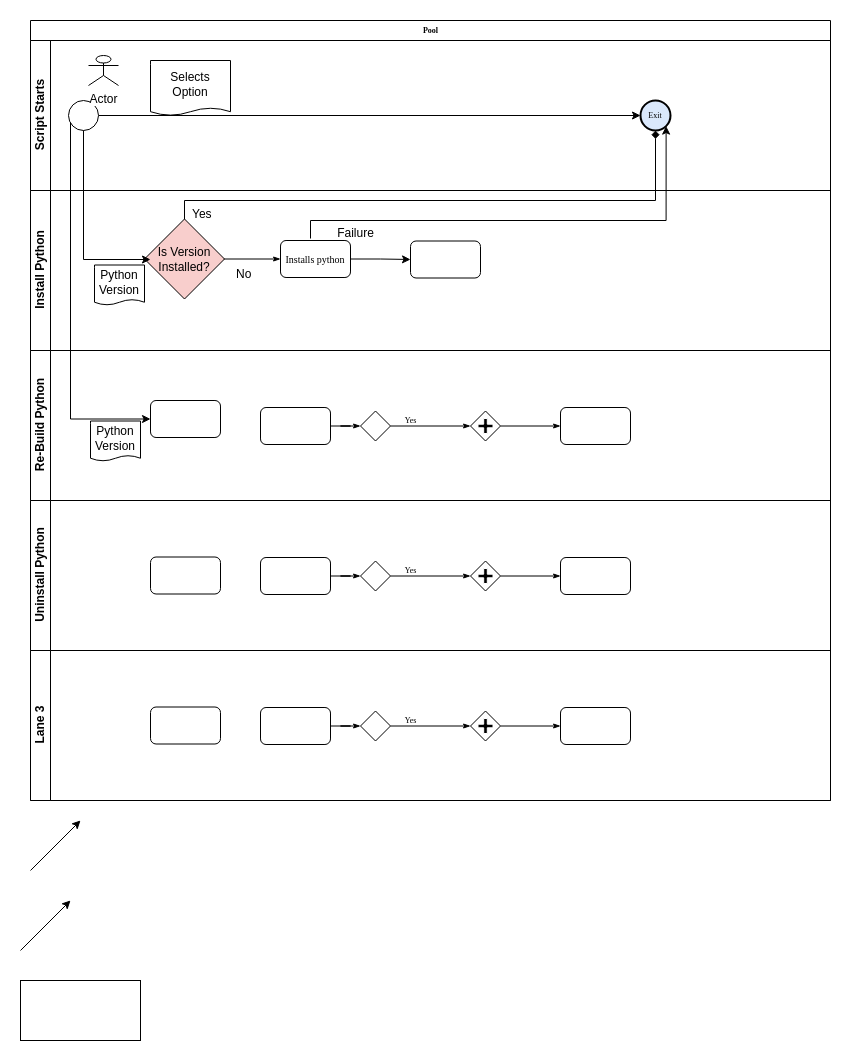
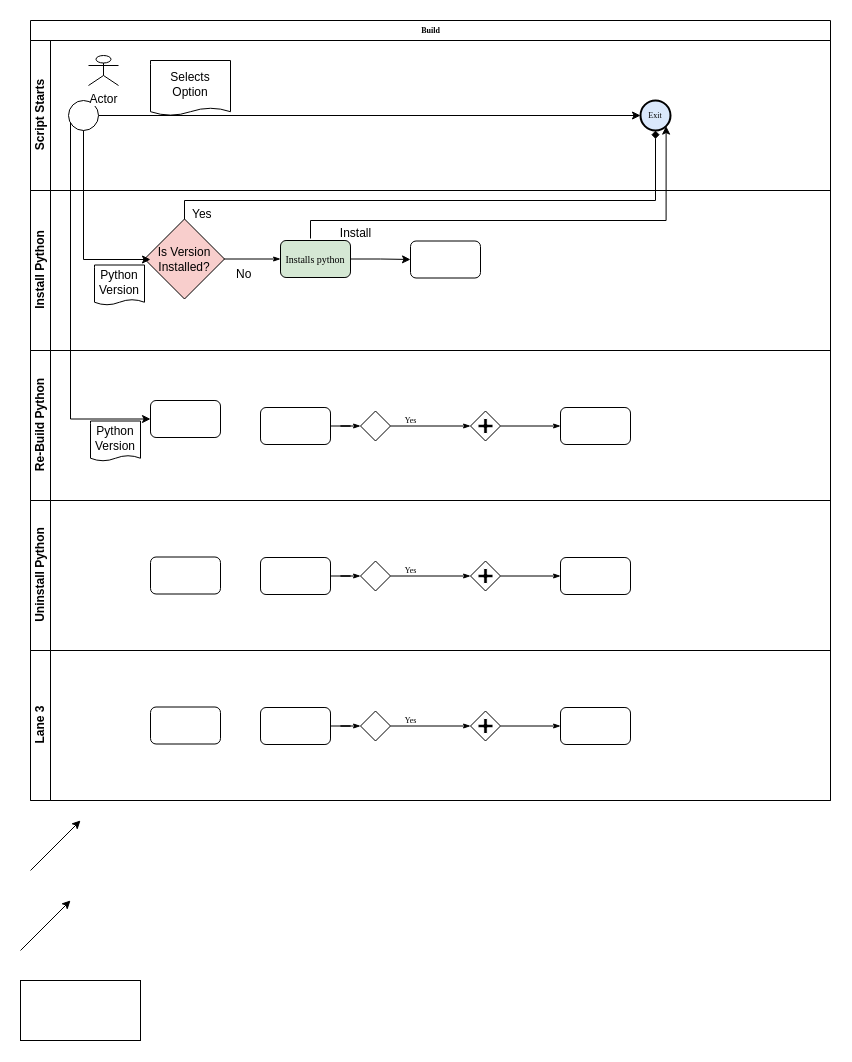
  <mxCell id="0" />
  <mxCell id="1" parent="0" />
- <mxCell id="2" value="Pool" style="swimlane;html=1;childLayout=stackLayout;horizontal=1;startSize=20;horizontalStack=0;rounded=0;shadow=0;labelBackgroundColor=none;strokeWidth=1;fontFamily=Verdana;fontSize=8;align=center;" vertex="1" parent="1"><mxGeometry x="30" y="20" width="800" height="780" as="geometry" /></mxCell>
+ <mxCell id="2" value="Build" style="swimlane;html=1;childLayout=stackLayout;horizontal=1;startSize=20;horizontalStack=0;rounded=0;shadow=0;labelBackgroundColor=none;strokeWidth=1;fontFamily=Verdana;fontSize=8;align=center;" vertex="1" parent="1"><mxGeometry x="30" y="20" width="800" height="780" as="geometry" /></mxCell>
  <mxCell id="3" value="Script Starts" style="swimlane;html=1;startSize=20;horizontal=0;" vertex="1" parent="2"><mxGeometry y="20" width="800" height="150" as="geometry" /></mxCell>
  <mxCell id="4" style="edgeStyle=orthogonalEdgeStyle;rounded=0;orthogonalLoop=1;jettySize=auto;html=1;entryX=0;entryY=0.5;entryDx=0;entryDy=0;" edge="1" parent="3" source="5" target="6"><mxGeometry relative="1" as="geometry" /></mxCell>
  <mxCell id="5" value="" style="ellipse;whiteSpace=wrap;html=1;rounded=0;shadow=0;labelBackgroundColor=none;strokeWidth=1;fontFamily=Verdana;fontSize=8;align=center;" vertex="1" parent="3"><mxGeometry x="38" y="60" width="30" height="30" as="geometry" /></mxCell>
  <mxCell id="6" value="Exit" style="ellipse;whiteSpace=wrap;html=1;rounded=0;shadow=0;labelBackgroundColor=none;strokeWidth=2;fontFamily=Verdana;fontSize=8;align=center;fillColor=#dae8fc;" vertex="1" parent="3"><mxGeometry x="610" y="60" width="30" height="30" as="geometry" /></mxCell>
  <mxCell id="7" value="Actor" style="shape=umlActor;verticalLabelPosition=bottom;labelBackgroundColor=#ffffff;verticalAlign=top;html=1;outlineConnect=0;" vertex="1" parent="3"><mxGeometry x="58" y="15" width="30" height="30" as="geometry" /></mxCell>
  <mxCell id="8" value="Selects Option" style="shape=document;whiteSpace=wrap;html=1;boundedLbl=1;size=0.138;" vertex="1" parent="3"><mxGeometry x="120" y="20" width="80" height="55" as="geometry" /></mxCell>
  <mxCell id="9" value="Install Python" style="swimlane;html=1;startSize=20;horizontal=0;" vertex="1" parent="2"><mxGeometry y="170" width="800" height="160" as="geometry" /></mxCell>
  <mxCell id="10" style="edgeStyle=orthogonalEdgeStyle;rounded=0;html=1;labelBackgroundColor=none;startArrow=none;startFill=0;startSize=5;endArrow=classicThin;endFill=1;endSize=5;jettySize=auto;orthogonalLoop=1;strokeWidth=1;fontFamily=Verdana;fontSize=8" edge="1" parent="9"><mxGeometry relative="1" as="geometry"><mxPoint x="190" y="68.5" as="sourcePoint" /><mxPoint x="250" y="68.5" as="targetPoint" /></mxGeometry></mxCell>
  <mxCell id="11" value="Python Version" style="shape=document;whiteSpace=wrap;html=1;boundedLbl=1;size=0.138;" vertex="1" parent="9"><mxGeometry x="64" y="74.5" width="50" height="40" as="geometry" /></mxCell>
  <mxCell id="12" value="Is Version Installed?" style="rhombus;whiteSpace=wrap;html=1;fillColor=#f8cecc;" vertex="1" parent="9"><mxGeometry x="114" y="28.5" width="80" height="80" as="geometry" /></mxCell>
  <mxCell id="13" value="Yes" style="text;html=1;" vertex="1" parent="9"><mxGeometry x="160" y="10" width="36" height="10" as="geometry" /></mxCell>
  <mxCell id="14" value="No" style="text;html=1;" vertex="1" parent="9"><mxGeometry x="204" y="70" width="36" height="10" as="geometry" /></mxCell>
- <mxCell id="15" value="Failure" style="text;html=1;align=center;verticalAlign=middle;resizable=0;points=[];;autosize=1;" vertex="1" parent="9"><mxGeometry x="300" y="32.5" width="50" height="20" as="geometry" /></mxCell>
+ <mxCell id="15" value="Install" style="text;html=1;align=center;verticalAlign=middle;resizable=0;points=[];;autosize=1;" vertex="1" parent="9"><mxGeometry x="300" y="32.5" width="50" height="20" as="geometry" /></mxCell>
  <mxCell id="16" style="edgeStyle=orthogonalEdgeStyle;rounded=0;orthogonalLoop=1;jettySize=auto;html=1;exitX=1;exitY=0.5;exitDx=0;exitDy=0;entryX=0;entryY=0.5;entryDx=0;entryDy=0;" edge="1" parent="9" source="17" target="18"><mxGeometry relative="1" as="geometry" /></mxCell>
- <mxCell id="17" value="&lt;font style=&quot;font-size: 10px&quot;&gt;Installs python&lt;/font&gt;" style="rounded=1;whiteSpace=wrap;html=1;shadow=0;labelBackgroundColor=none;strokeWidth=1;fontFamily=Verdana;fontSize=8;align=center;" vertex="1" parent="9"><mxGeometry x="250" y="50" width="70" height="37" as="geometry" /></mxCell>
+ <mxCell id="17" value="&lt;font style=&quot;font-size: 10px&quot;&gt;Installs python&lt;/font&gt;" style="rounded=1;whiteSpace=wrap;html=1;shadow=0;labelBackgroundColor=none;strokeWidth=1;fontFamily=Verdana;fontSize=8;align=center;fillColor=#d5e8d4;" vertex="1" parent="9"><mxGeometry x="250" y="50" width="70" height="37" as="geometry" /></mxCell>
  <mxCell id="18" value="" style="rounded=1;whiteSpace=wrap;html=1;shadow=0;labelBackgroundColor=none;strokeWidth=1;fontFamily=Verdana;fontSize=8;align=center;" vertex="1" parent="9"><mxGeometry x="380" y="50.5" width="70" height="37" as="geometry" /></mxCell>
  <mxCell id="19" value="Re-Build Python" style="swimlane;html=1;startSize=20;horizontal=0;" vertex="1" parent="2"><mxGeometry y="330" width="800" height="150" as="geometry" /></mxCell>
  <mxCell id="20" style="edgeStyle=orthogonalEdgeStyle;rounded=0;html=1;labelBackgroundColor=none;startArrow=none;startFill=0;startSize=5;endArrow=classicThin;endFill=1;endSize=5;jettySize=auto;orthogonalLoop=1;strokeWidth=1;fontFamily=Verdana;fontSize=8;" edge="1" parent="19" source="21" target="23"><mxGeometry relative="1" as="geometry" /></mxCell>
  <mxCell id="21" value="" style="rounded=1;whiteSpace=wrap;html=1;shadow=0;labelBackgroundColor=none;strokeWidth=1;fontFamily=Verdana;fontSize=8;align=center;" vertex="1" parent="19"><mxGeometry x="230" y="57.0" width="70" height="37" as="geometry" /></mxCell>
  <mxCell id="22" value="Yes" style="edgeStyle=orthogonalEdgeStyle;rounded=0;html=1;entryX=0;entryY=0.5;labelBackgroundColor=none;startArrow=none;startFill=0;startSize=5;endArrow=classicThin;endFill=1;endSize=5;jettySize=auto;orthogonalLoop=1;strokeWidth=1;fontFamily=Verdana;fontSize=8" edge="1" parent="19" source="23" target="25"><mxGeometry x="-0.501" y="6" relative="1" as="geometry"><mxPoint as="offset" /></mxGeometry></mxCell>
  <mxCell id="23" value="" style="strokeWidth=1;html=1;shape=mxgraph.flowchart.decision;whiteSpace=wrap;rounded=1;shadow=0;labelBackgroundColor=none;fontFamily=Verdana;fontSize=8;align=center;" vertex="1" parent="19"><mxGeometry x="330" y="60.5" width="30" height="30" as="geometry" /></mxCell>
  <mxCell id="24" style="edgeStyle=orthogonalEdgeStyle;rounded=0;html=1;labelBackgroundColor=none;startArrow=none;startFill=0;startSize=5;endArrow=classicThin;endFill=1;endSize=5;jettySize=auto;orthogonalLoop=1;strokeColor=#000000;strokeWidth=1;fontFamily=Verdana;fontSize=8;fontColor=#000000;" edge="1" parent="19" source="25" target="26"><mxGeometry relative="1" as="geometry" /></mxCell>
  <mxCell id="25" value="" style="shape=mxgraph.bpmn.shape;html=1;verticalLabelPosition=bottom;labelBackgroundColor=#ffffff;verticalAlign=top;perimeter=rhombusPerimeter;background=gateway;outline=none;symbol=parallelGw;rounded=1;shadow=0;strokeWidth=1;fontFamily=Verdana;fontSize=8;align=center;" vertex="1" parent="19"><mxGeometry x="440" y="60.5" width="30" height="30" as="geometry" /></mxCell>
  <mxCell id="26" value="" style="rounded=1;whiteSpace=wrap;html=1;shadow=0;labelBackgroundColor=none;strokeWidth=1;fontFamily=Verdana;fontSize=8;align=center;" vertex="1" parent="19"><mxGeometry x="530" y="57" width="70" height="37" as="geometry" /></mxCell>
  <mxCell id="27" value="" style="rounded=1;whiteSpace=wrap;html=1;shadow=0;labelBackgroundColor=none;strokeWidth=1;fontFamily=Verdana;fontSize=8;align=center;" vertex="1" parent="19"><mxGeometry x="120" y="50.0" width="70" height="37" as="geometry" /></mxCell>
  <mxCell id="28" value="Python Version" style="shape=document;whiteSpace=wrap;html=1;boundedLbl=1;size=0.138;" vertex="1" parent="19"><mxGeometry x="60" y="70.5" width="50" height="40" as="geometry" /></mxCell>
  <mxCell id="29" value="Uninstall Python" style="swimlane;html=1;startSize=20;horizontal=0;" vertex="1" parent="2"><mxGeometry y="480" width="800" height="150" as="geometry" /></mxCell>
  <mxCell id="30" style="edgeStyle=orthogonalEdgeStyle;rounded=0;html=1;labelBackgroundColor=none;startArrow=none;startFill=0;startSize=5;endArrow=classicThin;endFill=1;endSize=5;jettySize=auto;orthogonalLoop=1;strokeWidth=1;fontFamily=Verdana;fontSize=8;" edge="1" parent="29" source="31" target="33"><mxGeometry relative="1" as="geometry" /></mxCell>
  <mxCell id="31" value="" style="rounded=1;whiteSpace=wrap;html=1;shadow=0;labelBackgroundColor=none;strokeWidth=1;fontFamily=Verdana;fontSize=8;align=center;" vertex="1" parent="29"><mxGeometry x="230" y="57.0" width="70" height="37" as="geometry" /></mxCell>
  <mxCell id="32" value="Yes" style="edgeStyle=orthogonalEdgeStyle;rounded=0;html=1;entryX=0;entryY=0.5;labelBackgroundColor=none;startArrow=none;startFill=0;startSize=5;endArrow=classicThin;endFill=1;endSize=5;jettySize=auto;orthogonalLoop=1;strokeWidth=1;fontFamily=Verdana;fontSize=8" edge="1" parent="29" source="33" target="35"><mxGeometry x="-0.501" y="6" relative="1" as="geometry"><mxPoint as="offset" /></mxGeometry></mxCell>
  <mxCell id="33" value="" style="strokeWidth=1;html=1;shape=mxgraph.flowchart.decision;whiteSpace=wrap;rounded=1;shadow=0;labelBackgroundColor=none;fontFamily=Verdana;fontSize=8;align=center;" vertex="1" parent="29"><mxGeometry x="330" y="60.5" width="30" height="30" as="geometry" /></mxCell>
  <mxCell id="34" style="edgeStyle=orthogonalEdgeStyle;rounded=0;html=1;labelBackgroundColor=none;startArrow=none;startFill=0;startSize=5;endArrow=classicThin;endFill=1;endSize=5;jettySize=auto;orthogonalLoop=1;strokeColor=#000000;strokeWidth=1;fontFamily=Verdana;fontSize=8;fontColor=#000000;" edge="1" parent="29" source="35" target="36"><mxGeometry relative="1" as="geometry" /></mxCell>
  <mxCell id="35" value="" style="shape=mxgraph.bpmn.shape;html=1;verticalLabelPosition=bottom;labelBackgroundColor=#ffffff;verticalAlign=top;perimeter=rhombusPerimeter;background=gateway;outline=none;symbol=parallelGw;rounded=1;shadow=0;strokeWidth=1;fontFamily=Verdana;fontSize=8;align=center;" vertex="1" parent="29"><mxGeometry x="440" y="60.5" width="30" height="30" as="geometry" /></mxCell>
  <mxCell id="36" value="" style="rounded=1;whiteSpace=wrap;html=1;shadow=0;labelBackgroundColor=none;strokeWidth=1;fontFamily=Verdana;fontSize=8;align=center;" vertex="1" parent="29"><mxGeometry x="530" y="57" width="70" height="37" as="geometry" /></mxCell>
  <mxCell id="37" value="" style="rounded=1;whiteSpace=wrap;html=1;shadow=0;labelBackgroundColor=none;strokeWidth=1;fontFamily=Verdana;fontSize=8;align=center;" vertex="1" parent="29"><mxGeometry x="120" y="56.5" width="70" height="37" as="geometry" /></mxCell>
  <mxCell id="38" value="Lane 3" style="swimlane;html=1;startSize=20;horizontal=0;" vertex="1" parent="2"><mxGeometry y="630" width="800" height="150" as="geometry" /></mxCell>
  <mxCell id="39" style="edgeStyle=orthogonalEdgeStyle;rounded=0;html=1;labelBackgroundColor=none;startArrow=none;startFill=0;startSize=5;endArrow=classicThin;endFill=1;endSize=5;jettySize=auto;orthogonalLoop=1;strokeWidth=1;fontFamily=Verdana;fontSize=8;" edge="1" parent="38" source="40" target="42"><mxGeometry relative="1" as="geometry" /></mxCell>
  <mxCell id="40" value="" style="rounded=1;whiteSpace=wrap;html=1;shadow=0;labelBackgroundColor=none;strokeWidth=1;fontFamily=Verdana;fontSize=8;align=center;" vertex="1" parent="38"><mxGeometry x="230" y="57.0" width="70" height="37" as="geometry" /></mxCell>
  <mxCell id="41" value="Yes" style="edgeStyle=orthogonalEdgeStyle;rounded=0;html=1;entryX=0;entryY=0.5;labelBackgroundColor=none;startArrow=none;startFill=0;startSize=5;endArrow=classicThin;endFill=1;endSize=5;jettySize=auto;orthogonalLoop=1;strokeWidth=1;fontFamily=Verdana;fontSize=8" edge="1" parent="38" source="42" target="44"><mxGeometry x="-0.501" y="6" relative="1" as="geometry"><mxPoint as="offset" /></mxGeometry></mxCell>
  <mxCell id="42" value="" style="strokeWidth=1;html=1;shape=mxgraph.flowchart.decision;whiteSpace=wrap;rounded=1;shadow=0;labelBackgroundColor=none;fontFamily=Verdana;fontSize=8;align=center;" vertex="1" parent="38"><mxGeometry x="330" y="60.5" width="30" height="30" as="geometry" /></mxCell>
  <mxCell id="43" style="edgeStyle=orthogonalEdgeStyle;rounded=0;html=1;labelBackgroundColor=none;startArrow=none;startFill=0;startSize=5;endArrow=classicThin;endFill=1;endSize=5;jettySize=auto;orthogonalLoop=1;strokeColor=#000000;strokeWidth=1;fontFamily=Verdana;fontSize=8;fontColor=#000000;" edge="1" parent="38" source="44" target="45"><mxGeometry relative="1" as="geometry" /></mxCell>
  <mxCell id="44" value="" style="shape=mxgraph.bpmn.shape;html=1;verticalLabelPosition=bottom;labelBackgroundColor=#ffffff;verticalAlign=top;perimeter=rhombusPerimeter;background=gateway;outline=none;symbol=parallelGw;rounded=1;shadow=0;strokeWidth=1;fontFamily=Verdana;fontSize=8;align=center;" vertex="1" parent="38"><mxGeometry x="440" y="60.5" width="30" height="30" as="geometry" /></mxCell>
  <mxCell id="45" value="" style="rounded=1;whiteSpace=wrap;html=1;shadow=0;labelBackgroundColor=none;strokeWidth=1;fontFamily=Verdana;fontSize=8;align=center;" vertex="1" parent="38"><mxGeometry x="530" y="57" width="70" height="37" as="geometry" /></mxCell>
  <mxCell id="46" value="" style="rounded=1;whiteSpace=wrap;html=1;shadow=0;labelBackgroundColor=none;strokeWidth=1;fontFamily=Verdana;fontSize=8;align=center;" vertex="1" parent="38"><mxGeometry x="120" y="56.5" width="70" height="37" as="geometry" /></mxCell>
  <mxCell id="47" style="edgeStyle=orthogonalEdgeStyle;rounded=0;orthogonalLoop=1;jettySize=auto;html=1;" edge="1" parent="2" source="5"><mxGeometry relative="1" as="geometry"><mxPoint x="120" y="239" as="targetPoint" /><Array as="points"><mxPoint x="53" y="239" /><mxPoint x="120" y="239" /></Array></mxGeometry></mxCell>
  <mxCell id="48" style="edgeStyle=orthogonalEdgeStyle;rounded=0;orthogonalLoop=1;jettySize=auto;html=1;entryX=0;entryY=0.5;entryDx=0;entryDy=0;" edge="1" parent="2" source="5" target="27"><mxGeometry relative="1" as="geometry"><mxPoint x="70" y="399" as="targetPoint" /><Array as="points"><mxPoint x="40" y="399" /></Array></mxGeometry></mxCell>
  <mxCell id="49" style="edgeStyle=orthogonalEdgeStyle;rounded=0;orthogonalLoop=1;jettySize=auto;html=1;exitX=0.5;exitY=0;exitDx=0;exitDy=0;entryX=0.5;entryY=1;entryDx=0;entryDy=0;endArrow=diamond;" edge="1" parent="2" source="12" target="6"><mxGeometry relative="1" as="geometry"><Array as="points"><mxPoint x="154" y="180" /><mxPoint x="625" y="180" /></Array></mxGeometry></mxCell>
  <mxCell id="50" style="edgeStyle=orthogonalEdgeStyle;rounded=0;orthogonalLoop=1;jettySize=auto;html=1;entryX=1;entryY=1;entryDx=0;entryDy=0;" edge="1" parent="2" target="6"><mxGeometry relative="1" as="geometry"><mxPoint x="280" y="218" as="sourcePoint" /><Array as="points"><mxPoint x="280" y="200" /><mxPoint x="636" y="200" /></Array></mxGeometry></mxCell>
  <mxCell id="51" value="" style="endArrow=classic;html=1;" edge="1" parent="1"><mxGeometry width="50" height="50" relative="1" as="geometry"><mxPoint x="30" y="870" as="sourcePoint" /><mxPoint x="80" y="820" as="targetPoint" /></mxGeometry></mxCell>
  <mxCell id="52" value="" style="endArrow=classic;html=1;" edge="1" parent="1"><mxGeometry width="50" height="50" relative="1" as="geometry"><mxPoint x="20" y="950" as="sourcePoint" /><mxPoint x="70" y="900" as="targetPoint" /></mxGeometry></mxCell>
  <mxCell id="53" value="" style="rounded=0;whiteSpace=wrap;html=1;" vertex="1" parent="1"><mxGeometry x="20" y="980" width="120" height="60" as="geometry" /></mxCell>
